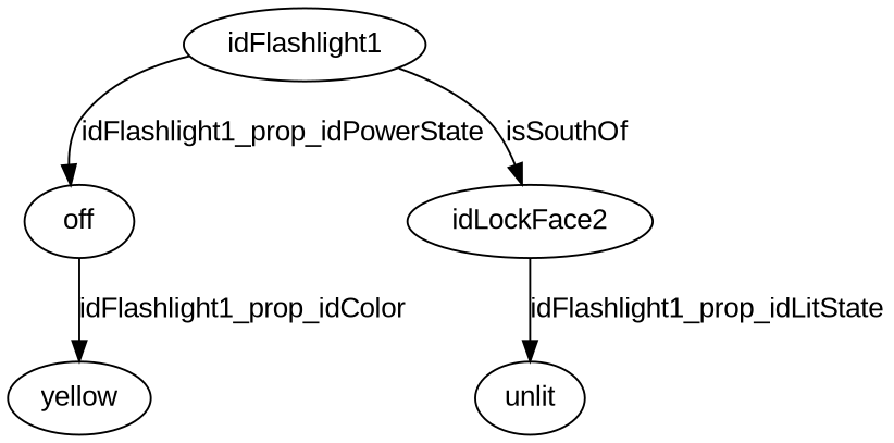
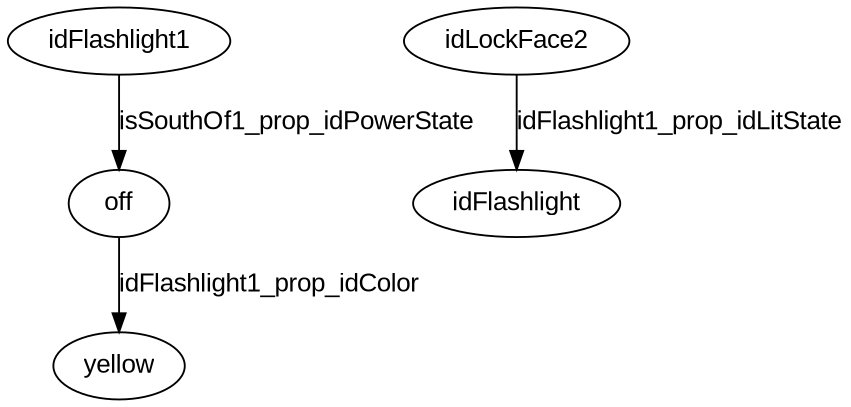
  strict digraph {
    fontname="Liberation Sans"
    node [fontname="Liberation Sans"]
    edge [edge_type=property fontname="Liberation Sans"]
    idFlashlight1 [node_type=entity_node root=root]
    off
    idLockFace2
    yellow
-   unlit
-   idFlashlight1 -> off [label=idFlashlight1_prop_idPowerState]
-   idFlashlight1 -> idLockFace2 [edge_type=relationship label=isSouthOf]
+   unlit [label=idFlashlight]
+   idFlashlight1 -> off [label=isSouthOf1_prop_idPowerState]
    off -> yellow [label=idFlashlight1_prop_idColor]
    idLockFace2 -> unlit [label=idFlashlight1_prop_idLitState]
  }
